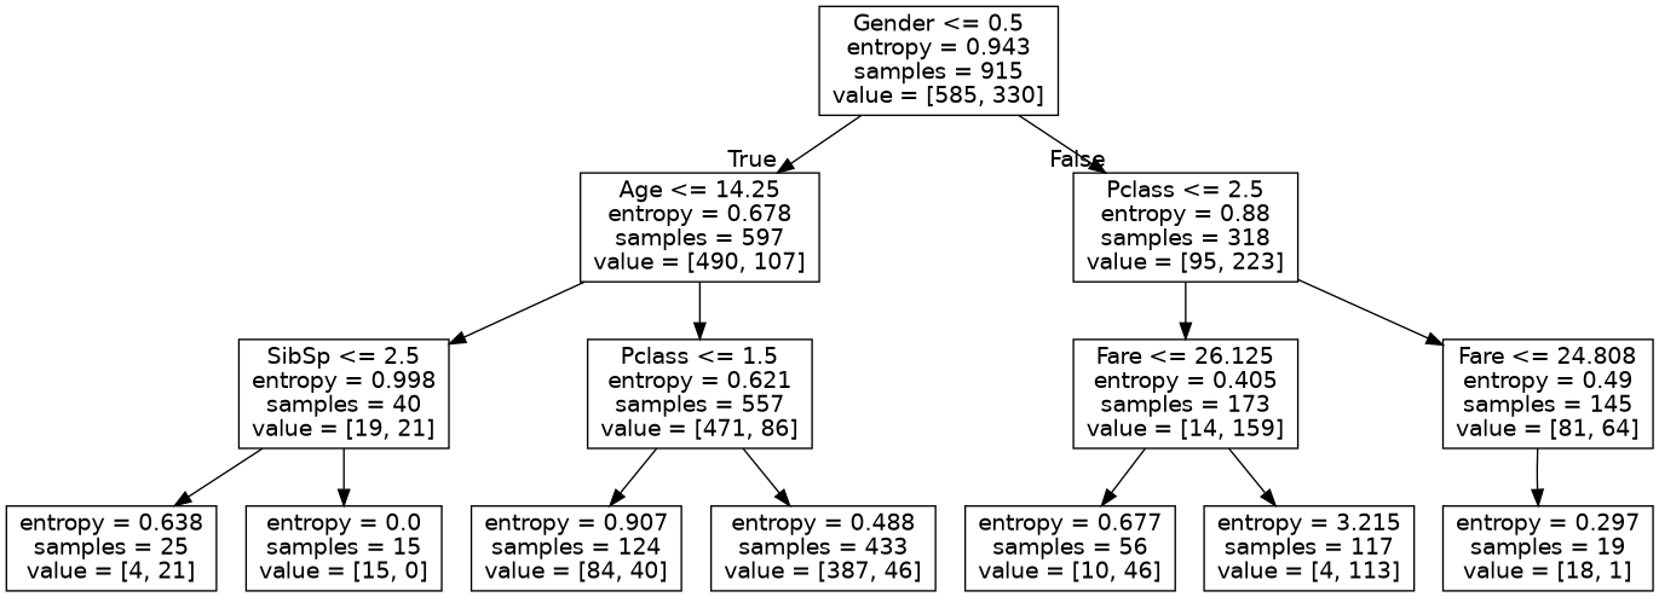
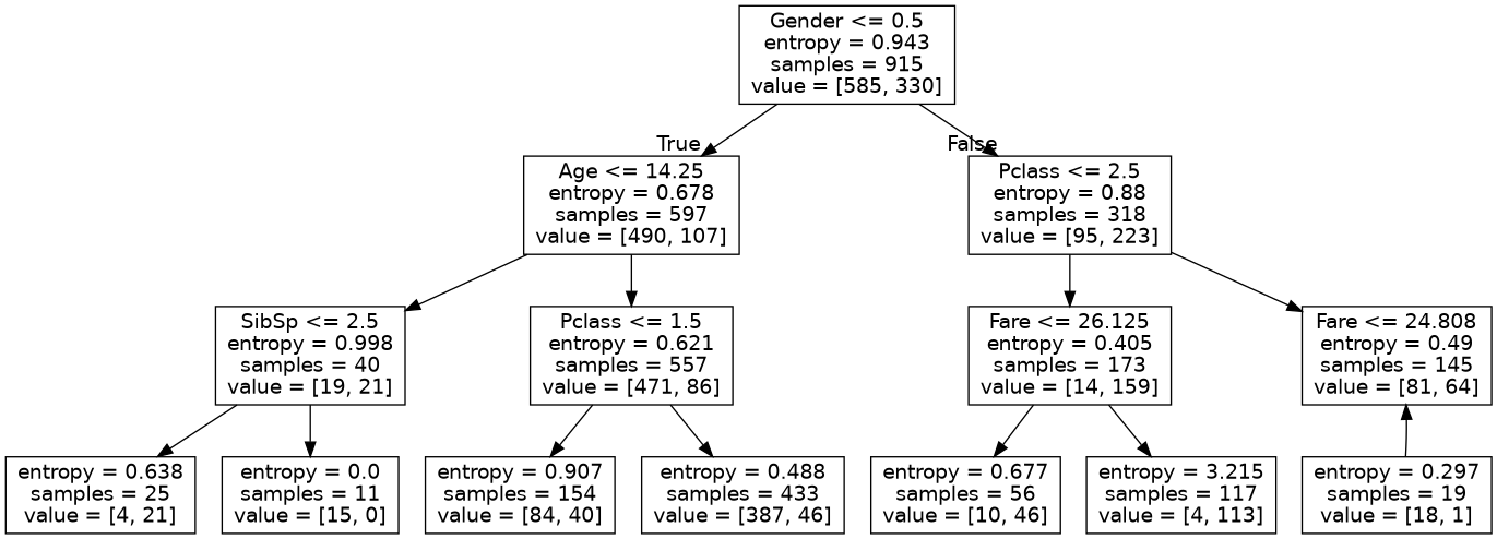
  digraph {
    node [fontname=helvetica shape=box]
    edge [fontname=helvetica]
    n1 [label="Gender <= 0.5\nentropy = 0.943\nsamples = 915\nvalue = [585, 330]"]
    n2 [label="Age <= 14.25\nentropy = 0.678\nsamples = 597\nvalue = [490, 107]"]
    n3 [label="Pclass <= 2.5\nentropy = 0.88\nsamples = 318\nvalue = [95, 223]"]
    n4 [label="SibSp <= 2.5\nentropy = 0.998\nsamples = 40\nvalue = [19, 21]"]
    n5 [label="Pclass <= 1.5\nentropy = 0.621\nsamples = 557\nvalue = [471, 86]"]
    n6 [label="Fare <= 26.125\nentropy = 0.405\nsamples = 173\nvalue = [14, 159]"]
    n7 [label="Fare <= 24.808\nentropy = 0.49\nsamples = 145\nvalue = [81, 64]"]
    n8 [label="entropy = 0.638\nsamples = 25\nvalue = [4, 21]"]
-   n9 [label="entropy = 0.0\nsamples = 15\nvalue = [15, 0]"]
-   n10 [label="entropy = 0.907\nsamples = 124\nvalue = [84, 40]"]
+   n9 [label="entropy = 0.0\nsamples = 11\nvalue = [15, 0]"]
+   n10 [label="entropy = 0.907\nsamples = 154\nvalue = [84, 40]"]
    n11 [label="entropy = 0.488\nsamples = 433\nvalue = [387, 46]"]
    n12 [label="entropy = 0.677\nsamples = 56\nvalue = [10, 46]"]
    n13 [label="entropy = 3.215\nsamples = 117\nvalue = [4, 113]"]
    n14 [label="entropy = 0.297\nsamples = 19\nvalue = [18, 1]"]
    n1 -> n2 [headlabel=True labelangle=45 labeldistance=2.5]
    n1 -> n3 [headlabel=False labelangle=-45 labeldistance=2.5]
    n2 -> n4
    n2 -> n5
    n3 -> n6
    n3 -> n7
    n4 -> n8
    n4 -> n9
    n5 -> n10
    n5 -> n11
    n6 -> n12
    n6 -> n13
-   n7 -> n14
+   n14 -> n7
  }
